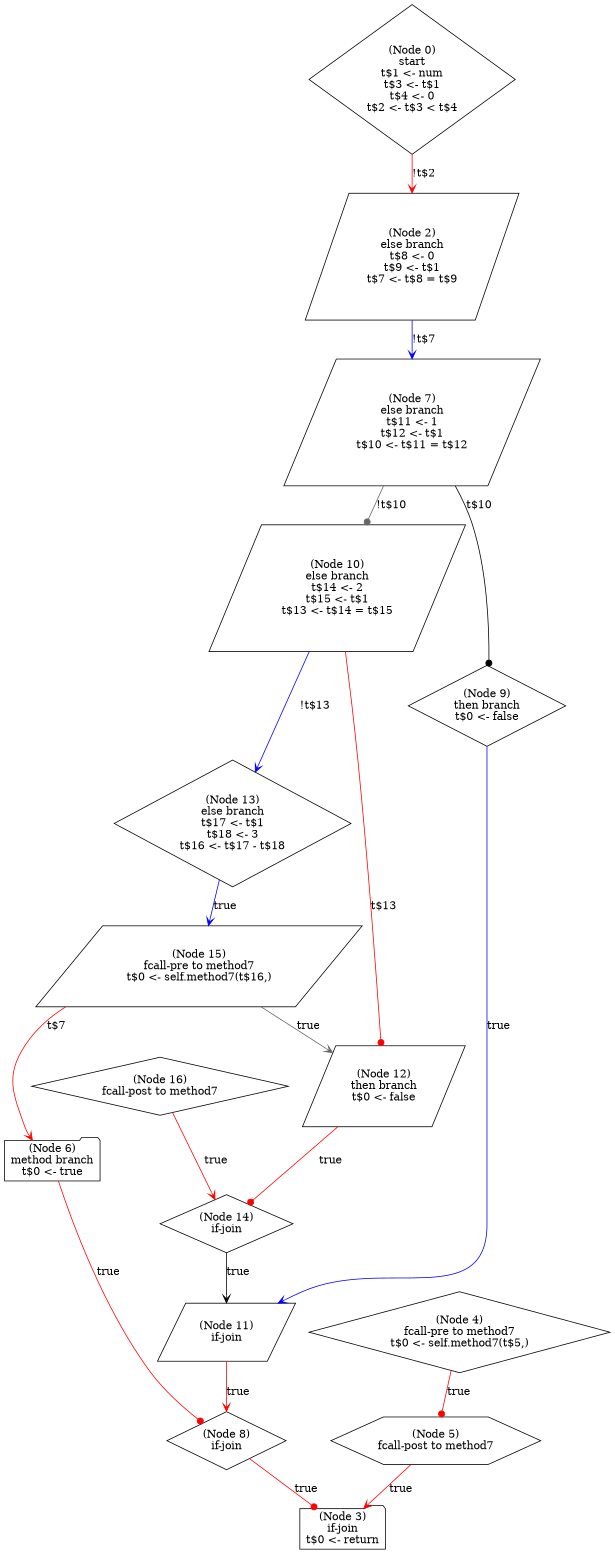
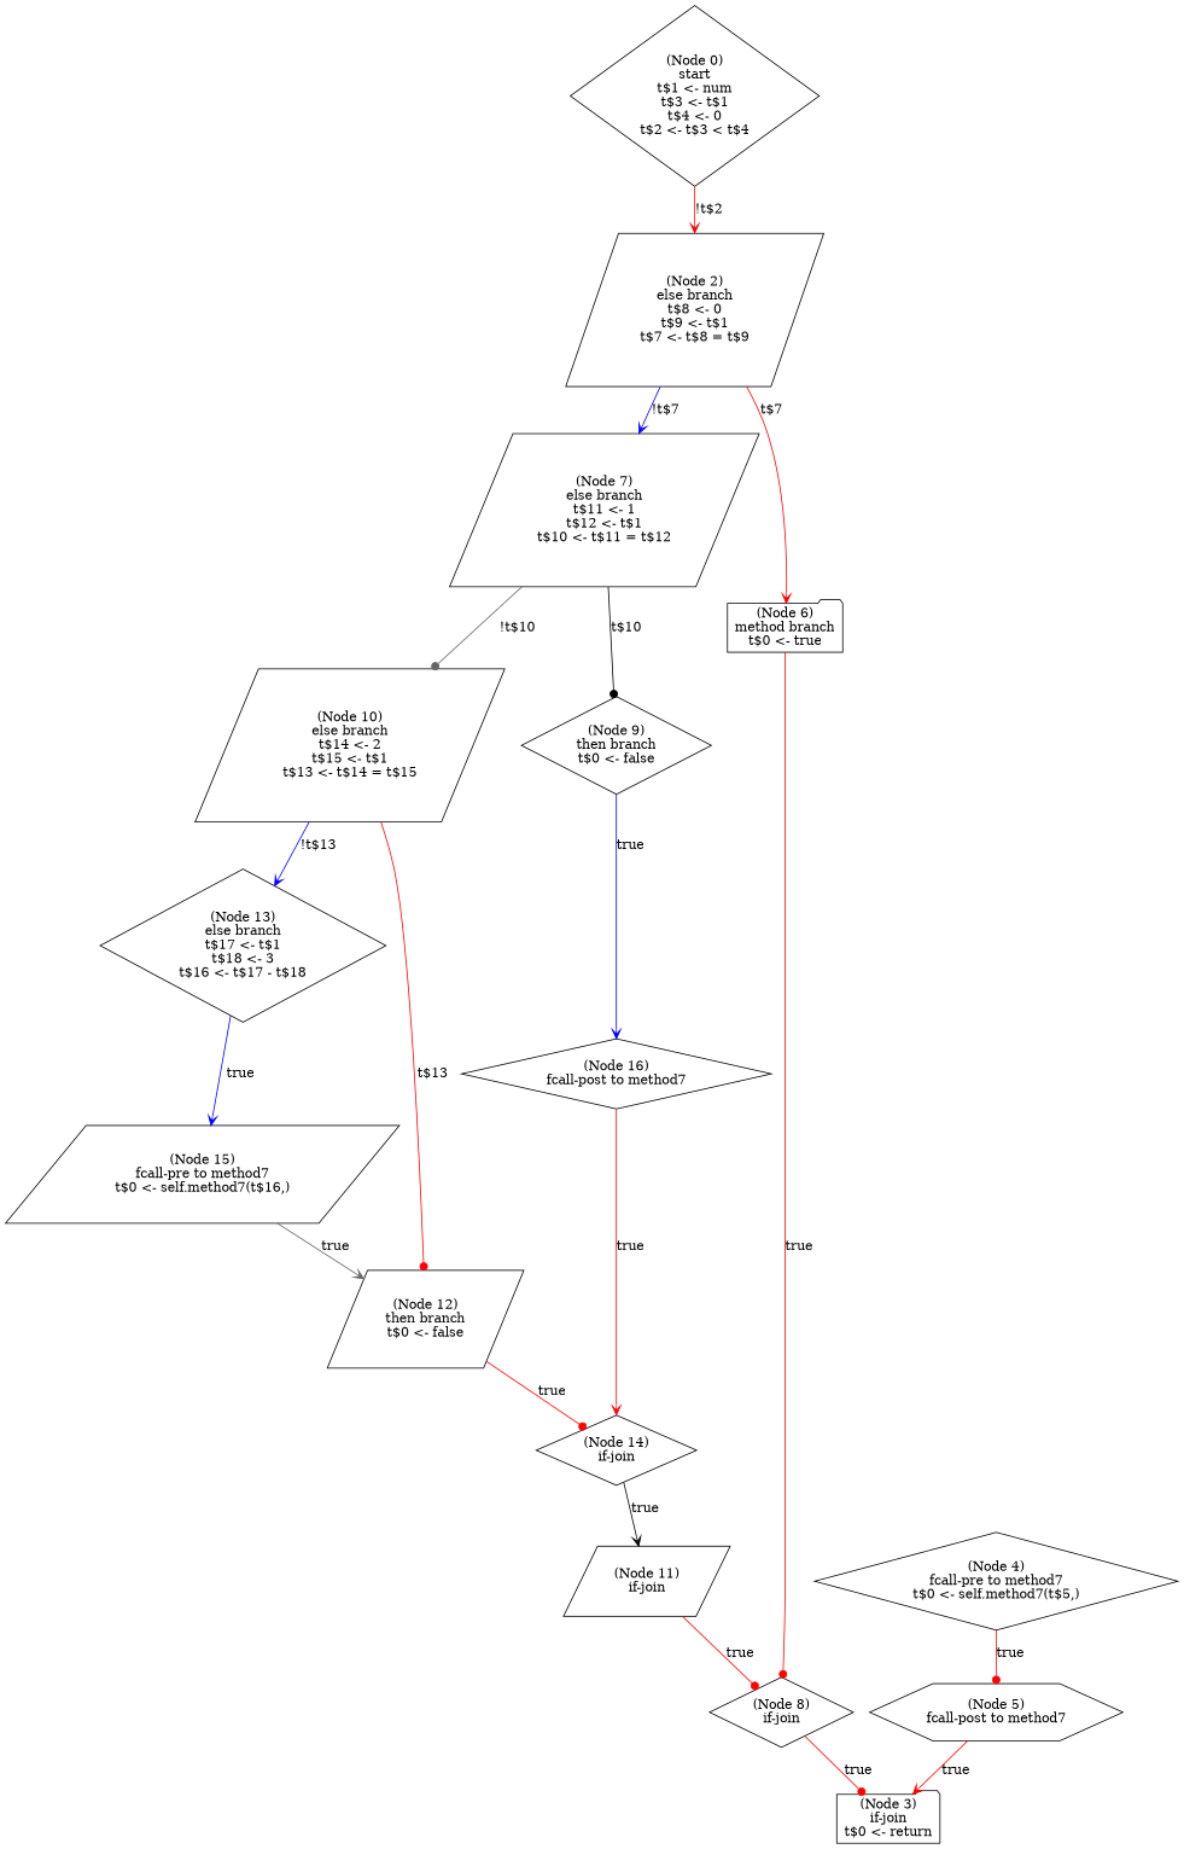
  digraph {
    node [shape=diamond]
    edge [arrowhead=vee color=red]
    n1 [label="(Node 0)\nstart\nt$1 <- num\nt$3 <- t$1\nt$4 <- 0\nt$2 <- t$3 < t$4\n"]
    n2 [label="(Node 2)\nelse branch\nt$8 <- 0\nt$9 <- t$1\nt$7 <- t$8 = t$9\n" shape=parallelogram]
    n3 [label="(Node 7)\nelse branch\nt$11 <- 1\nt$12 <- t$1\nt$10 <- t$11 = t$12\n" shape=parallelogram]
    n4 [label="(Node 6)\nmethod branch\nt$0 <- true\n" shape=folder]
    n5 [label="(Node 10)\nelse branch\nt$14 <- 2\nt$15 <- t$1\nt$13 <- t$14 = t$15\n" shape=parallelogram]
    n6 [label="(Node 9)\nthen branch\nt$0 <- false\n"]
    n7 [label="(Node 8)\nif-join\n"]
    n8 [label="(Node 4)\nfcall-pre to method7\nt$0 <- self.method7(t$5,)\n"]
    n9 [label="(Node 5)\nfcall-post to method7\n" shape=hexagon]
    n10 [label="(Node 3)\nif-join\nt$0 <- return\n" shape=folder]
    n11 [label="(Node 13)\nelse branch\nt$17 <- t$1\nt$18 <- 3\nt$16 <- t$17 - t$18\n"]
    n12 [label="(Node 12)\nthen branch\nt$0 <- false\n" shape=parallelogram]
    n13 [label="(Node 11)\nif-join\n" shape=parallelogram]
    n14 [label="(Node 15)\nfcall-pre to method7\nt$0 <- self.method7(t$16,)\n" shape=parallelogram]
    n15 [label="(Node 14)\nif-join\n"]
    n16 [label="(Node 16)\nfcall-post to method7\n"]
    n1 -> n2 [label="!t$2"]
    n2 -> n3 [color=blue label="!t$7"]
-   n14 -> n4 [label="t$7"]
+   n2 -> n4 [label="t$7"]
    n3 -> n5 [arrowhead=dot color=gray40 label="!t$10"]
    n3 -> n6 [arrowhead=dot color=black label="t$10"]
    n4 -> n7 [arrowhead=dot label=true]
    n5 -> n11 [color=blue label="!t$13"]
    n5 -> n12 [arrowhead=dot label="t$13"]
-   n6 -> n13 [color=blue label=true]
+   n6 -> n16 [color=blue label=true]
    n7 -> n10 [arrowhead=dot label=true]
    n8 -> n9 [arrowhead=dot label=true]
    n9 -> n10 [label=true]
    n11 -> n14 [color=blue label=true]
    n12 -> n15 [arrowhead=dot label=true]
-   n13 -> n7 [label=true]
+   n13 -> n7 [arrowhead=dot label=true]
    n14 -> n12 [color=gray40 label=true]
    n15 -> n13 [color=black label=true]
    n16 -> n15 [label=true]
  }
